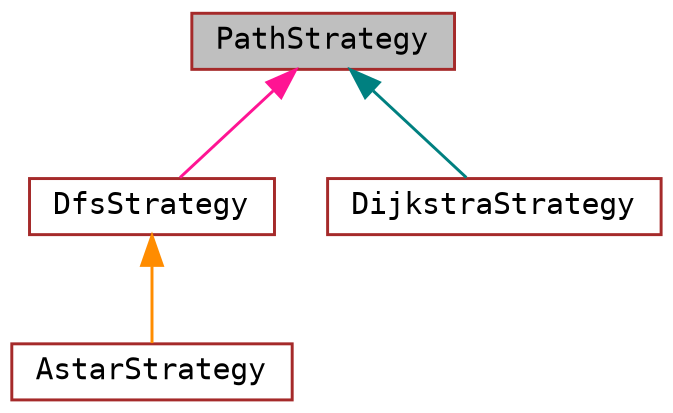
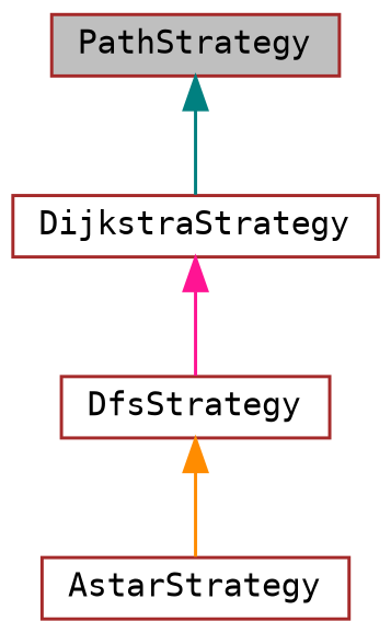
  digraph {
    fontname="DejaVu Sans Mono"
    node [color=brown fillcolor=white fontname="DejaVu Sans Mono" fontsize=10 shape=record style=filled]
    edge [dir=back fontname="DejaVu Sans Mono" fontsize=10 labelfontname=Helvetica labelfontsize=10 style=solid]
    n1 [fillcolor=grey75 fontcolor=black height=0.2 label=PathStrategy width=0.4]
    n2 [height=0.2 label=DfsStrategy width=0.4]
    n3 [height=0.2 label=DijkstraStrategy width=0.4]
    n4 [height=0.2 label=AstarStrategy width=0.4]
-   n1 -> n2 [color=deeppink]
+   n3 -> n2 [color=deeppink]
    n1 -> n3 [color=teal]
    n2 -> n4 [color=darkorange]
  }
